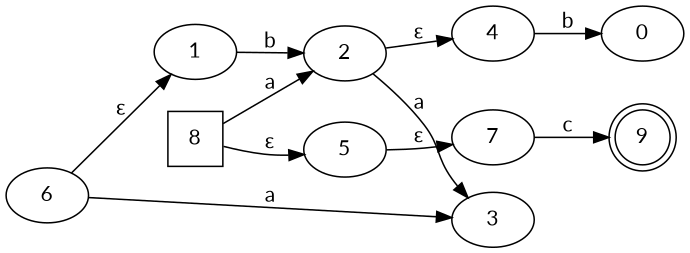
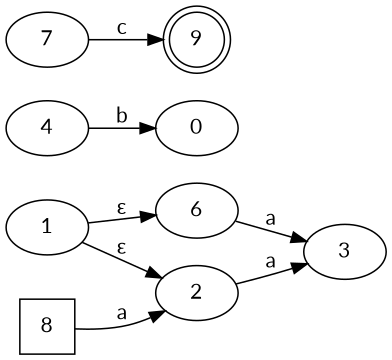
  digraph {
    fontname=Lato
    rankdir=LR
    node [fontname=Lato]
    edge [fontname=Lato]
    1
    2
    3
    4
-   5
    7
    0
    6
    9 [shape=doublecircle]
    8 [shape=square]
-   1 -> 2 [label=b]
+   1 -> 2 [label="ɛ"]
    2 -> 3 [label=a]
-   2 -> 4 [label="ɛ"]
    4 -> 0 [label=b]
-   5 -> 7 [label="ɛ"]
    7 -> 9 [label=c]
-   6 -> 1 [label="ɛ"]
+   1 -> 6 [label="ɛ"]
    6 -> 3 [label=a]
    8 -> 2 [label=a]
-   8 -> 5 [label="ɛ"]
  }
